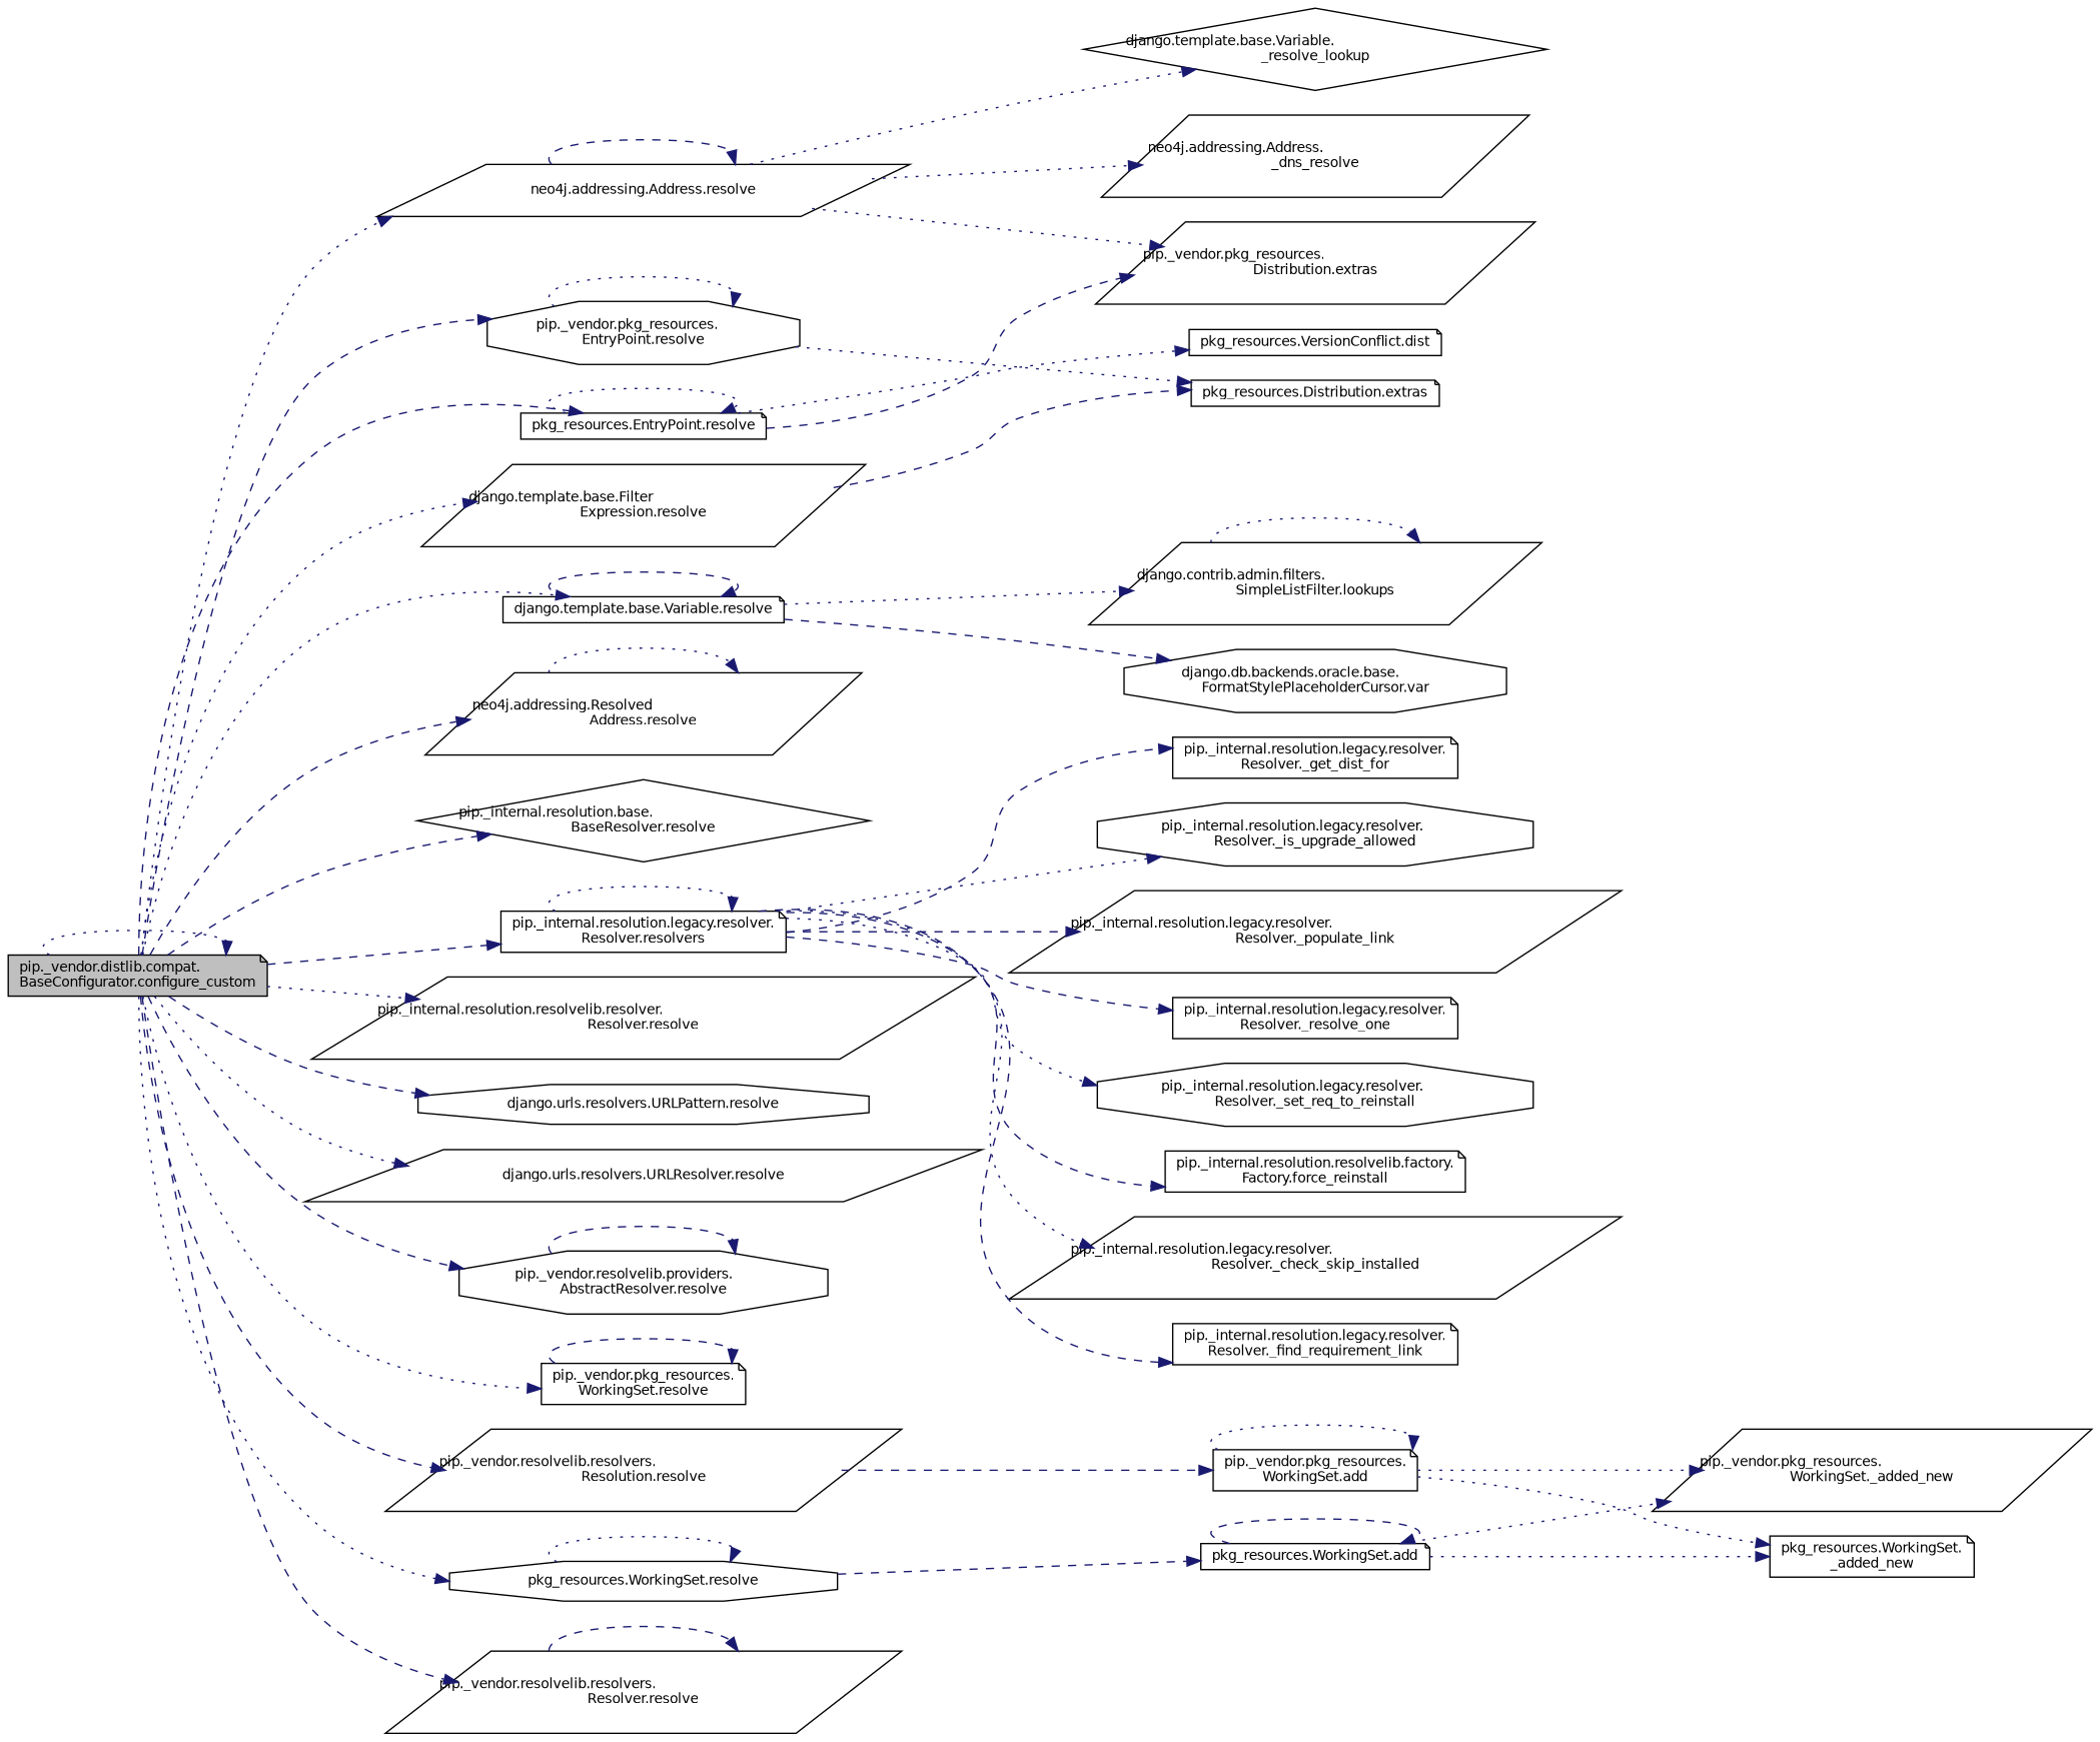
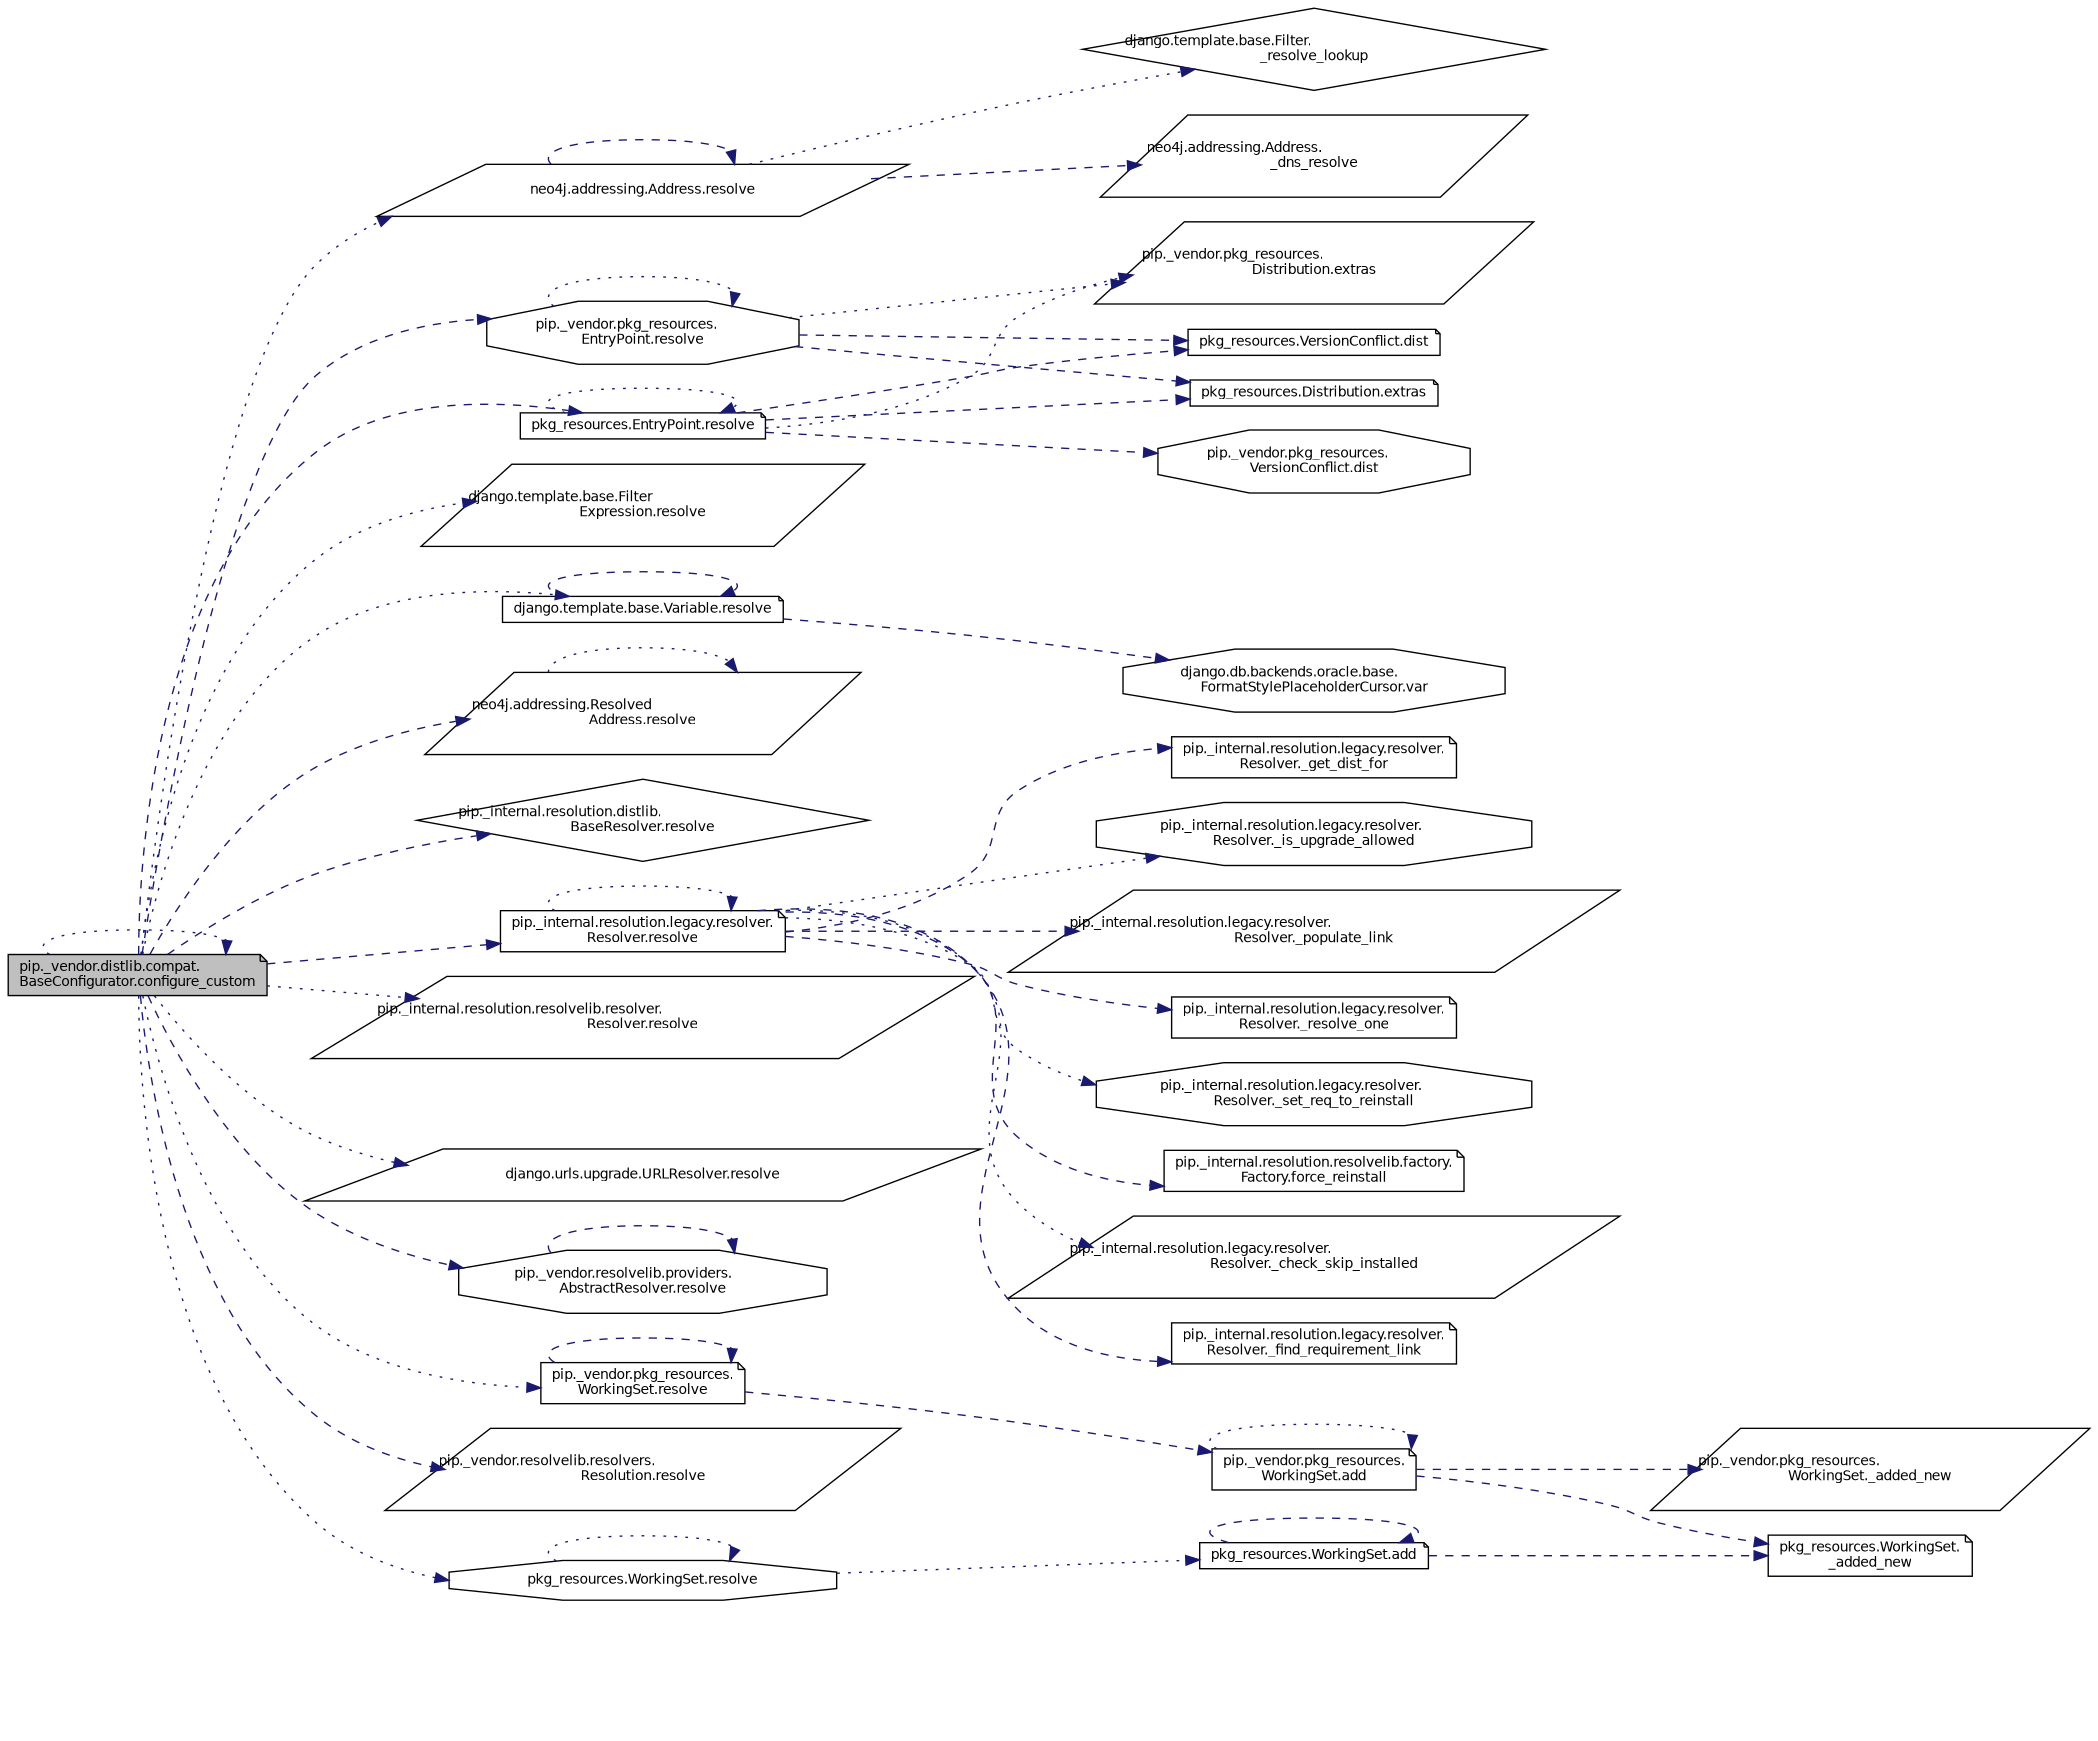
  digraph {
    rankdir=LR
    node [color=black fillcolor=white fontname=Helvetica fontsize=10 shape=note style=filled]
    edge [color=midnightblue fontname=Helvetica fontsize=10 labelfontname=Helvetica labelfontsize=10 style=dashed]
    n1 [fillcolor=grey75 fontcolor=black height=0.2 label="pip._vendor.distlib.compat.\lBaseConfigurator.configure_custom" width=0.4]
    n2 [height=0.2 label="pip._vendor.pkg_resources.\lEntryPoint.resolve" shape=octagon width=0.4]
    n3 [height=0.2 label="pkg_resources.EntryPoint.resolve" width=0.4]
    n4 [height=0.2 label="django.template.base.Variable.resolve" width=0.4]
    n5 [height=0.2 label="django.template.base.Filter\lExpression.resolve" shape=parallelogram width=0.4]
    n6 [height=0.2 label="neo4j.addressing.Address.resolve" shape=parallelogram width=0.4]
    n7 [height=0.2 label="neo4j.addressing.Resolved\lAddress.resolve" shape=parallelogram width=0.4]
-   n8 [height=0.2 label="pip._internal.resolution.base.\lBaseResolver.resolve" shape=diamond width=0.4]
-   n9 [height=0.2 label="pip._internal.resolution.legacy.resolver.\lResolver.resolvers" width=0.4]
+   n8 [height=0.2 label="pip._internal.resolution.distlib.\lBaseResolver.resolve" shape=diamond width=0.4]
+   n9 [height=0.2 label="pip._internal.resolution.legacy.resolver.\lResolver.resolve" width=0.4]
    n10 [height=0.2 label="pip._internal.resolution.resolvelib.resolver.\lResolver.resolve" shape=parallelogram width=0.4]
-   n11 [height=0.2 label="django.urls.resolvers.URLPattern.resolve" shape=octagon width=0.4]
-   n12 [height=0.2 label="django.urls.resolvers.URLResolver.resolve" shape=parallelogram width=0.4]
+   n12 [height=0.2 label="django.urls.upgrade.URLResolver.resolve" shape=parallelogram width=0.4]
    n13 [height=0.2 label="pip._vendor.resolvelib.providers.\lAbstractResolver.resolve" shape=octagon width=0.4]
    n14 [height=0.2 label="pip._vendor.pkg_resources.\lWorkingSet.resolve" width=0.4]
    n15 [height=0.2 label="pkg_resources.WorkingSet.resolve" shape=octagon width=0.4]
    n16 [height=0.2 label="pip._vendor.resolvelib.resolvers.\lResolution.resolve" shape=parallelogram width=0.4]
-   n17 [height=0.2 label="pip._vendor.resolvelib.resolvers.\lResolver.resolve" shape=parallelogram width=0.4]
    n18 [height=0.2 label="pkg_resources.VersionConflict.dist" width=0.4]
    n19 [height=0.2 label="pip._vendor.pkg_resources.\lDistribution.extras" shape=parallelogram width=0.4]
    n20 [height=0.2 label="pkg_resources.Distribution.extras" width=0.4]
-   n22 [height=0.2 label="django.contrib.admin.filters.\lSimpleListFilter.lookups" shape=parallelogram width=0.4]
+   n21 [height=0.2 label="pip._vendor.pkg_resources.\lVersionConflict.dist" shape=octagon width=0.4]
    n23 [height=0.2 label="django.db.backends.oracle.base.\lFormatStylePlaceholderCursor.var" shape=octagon width=0.4]
-   n24 [height=0.2 label="django.template.base.Variable.\l_resolve_lookup" shape=diamond width=0.4]
+   n24 [height=0.2 label="django.template.base.Filter.\l_resolve_lookup" shape=diamond width=0.4]
    n25 [height=0.2 label="neo4j.addressing.Address.\l_dns_resolve" shape=parallelogram width=0.4]
    n26 [height=0.2 label="pip._internal.resolution.legacy.resolver.\lResolver._check_skip_installed" shape=parallelogram width=0.4]
    n27 [height=0.2 label="pip._internal.resolution.legacy.resolver.\lResolver._find_requirement_link" width=0.4]
    n28 [height=0.2 label="pip._internal.resolution.legacy.resolver.\lResolver._get_dist_for" width=0.4]
    n29 [height=0.2 label="pip._internal.resolution.legacy.resolver.\lResolver._is_upgrade_allowed" shape=octagon width=0.4]
    n30 [height=0.2 label="pip._internal.resolution.legacy.resolver.\lResolver._populate_link" shape=parallelogram width=0.4]
    n31 [height=0.2 label="pip._internal.resolution.legacy.resolver.\lResolver._resolve_one" width=0.4]
    n32 [height=0.2 label="pip._internal.resolution.legacy.resolver.\lResolver._set_req_to_reinstall" shape=octagon width=0.4]
    n33 [height=0.2 label="pip._internal.resolution.resolvelib.factory.\lFactory.force_reinstall" width=0.4]
    n34 [height=0.2 label="pip._vendor.pkg_resources.\lWorkingSet.add" width=0.4]
    n35 [height=0.2 label="pkg_resources.WorkingSet.add" width=0.4]
    n36 [height=0.2 label="pip._vendor.pkg_resources.\lWorkingSet._added_new" shape=parallelogram width=0.4]
    n37 [height=0.2 label="pkg_resources.WorkingSet.\l_added_new" width=0.4]
    n1 -> n1 [style=dotted]
    n1 -> n2
    n1 -> n3
    n1 -> n4 [style=dotted]
    n1 -> n5 [style=dotted]
    n1 -> n6 [style=dotted]
    n1 -> n7
    n1 -> n8
    n1 -> n9
    n1 -> n10 [style=dotted]
-   n1 -> n11
    n1 -> n12 [style=dotted]
    n1 -> n13
    n1 -> n14 [style=dotted]
    n1 -> n15 [style=dotted]
    n1 -> n16
-   n1 -> n17
    n2 -> n2 [style=dotted]
-   n6 -> n19 [style=dotted]
-   n2 -> n20 [style=dotted]
+   n2 -> n18
+   n2 -> n19 [style=dotted]
+   n2 -> n20
    n3 -> n3 [style=dotted]
-   n3 -> n18 [style=dotted]
-   n3 -> n19
-   n5 -> n20
+   n3 -> n18
+   n3 -> n19 [style=dotted]
+   n3 -> n20
+   n3 -> n21
    n4 -> n4
-   n4 -> n22 [style=dotted]
    n4 -> n23
    n6 -> n6
    n6 -> n24 [style=dotted]
-   n6 -> n25 [style=dotted]
+   n6 -> n25
    n7 -> n7 [style=dotted]
    n9 -> n9 [style=dotted]
    n9 -> n26 [style=dotted]
    n9 -> n27
    n9 -> n28
    n9 -> n29 [style=dotted]
    n9 -> n30
    n9 -> n31
    n9 -> n32 [style=dotted]
    n9 -> n33
    n13 -> n13
    n14 -> n14
-   n16 -> n34
+   n14 -> n34
    n15 -> n15 [style=dotted]
-   n15 -> n35
-   n17 -> n17
-   n22 -> n22 [style=dotted]
+   n15 -> n35 [style=dotted]
    n34 -> n34 [style=dotted]
-   n34 -> n36 [style=dotted]
-   n34 -> n37 [style=dotted]
+   n34 -> n36
+   n34 -> n37
    n35 -> n35
-   n35 -> n36 [style=dotted]
-   n35 -> n37 [style=dotted]
+   n35 -> n37
  }
